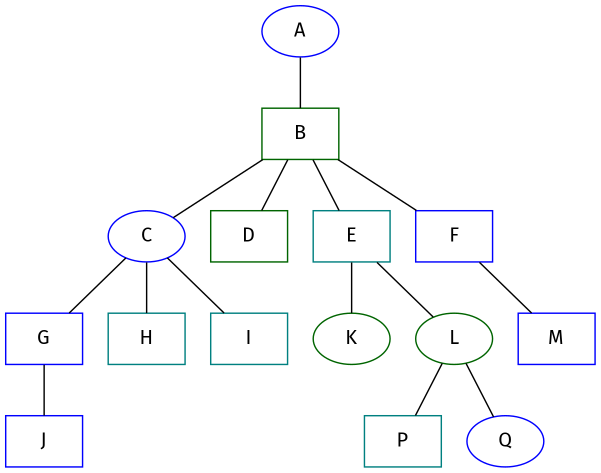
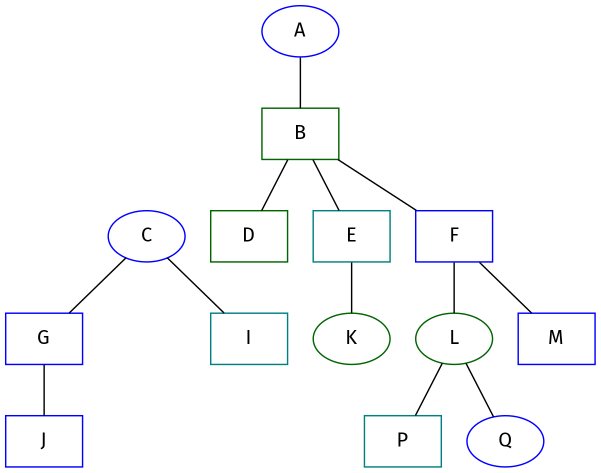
  graph {
    fontname="Fira Sans"
    node [color=blue fontname="Fira Sans" shape=box]
    edge [fontname="Fira Sans"]
    A [shape=ellipse]
    B [color=darkgreen]
    C [shape=ellipse]
    D [color=darkgreen]
    E [color=teal]
    F
    G
-   H [color=teal]
    I [color=teal]
    K [color=darkgreen shape=ellipse]
    L [color=darkgreen shape=ellipse]
    M
    J
    P [color=teal]
    Q [shape=ellipse]
    A -- B
-   B -- C
    B -- D
    B -- E
    B -- F
    C -- G
-   C -- H
    C -- I
    E -- K
-   E -- L
+   F -- L
    F -- M
    G -- J
    L -- P
    L -- Q
  }
